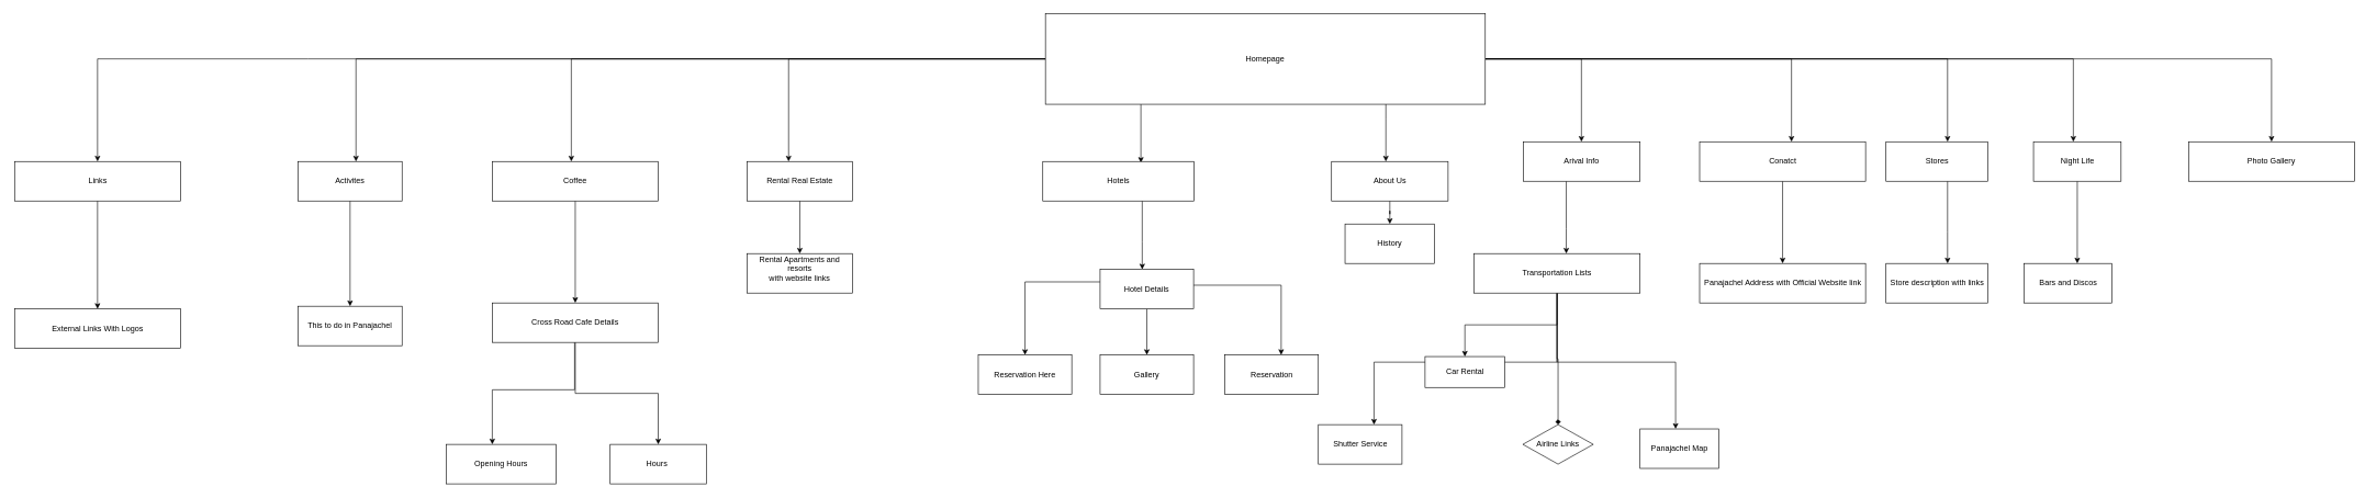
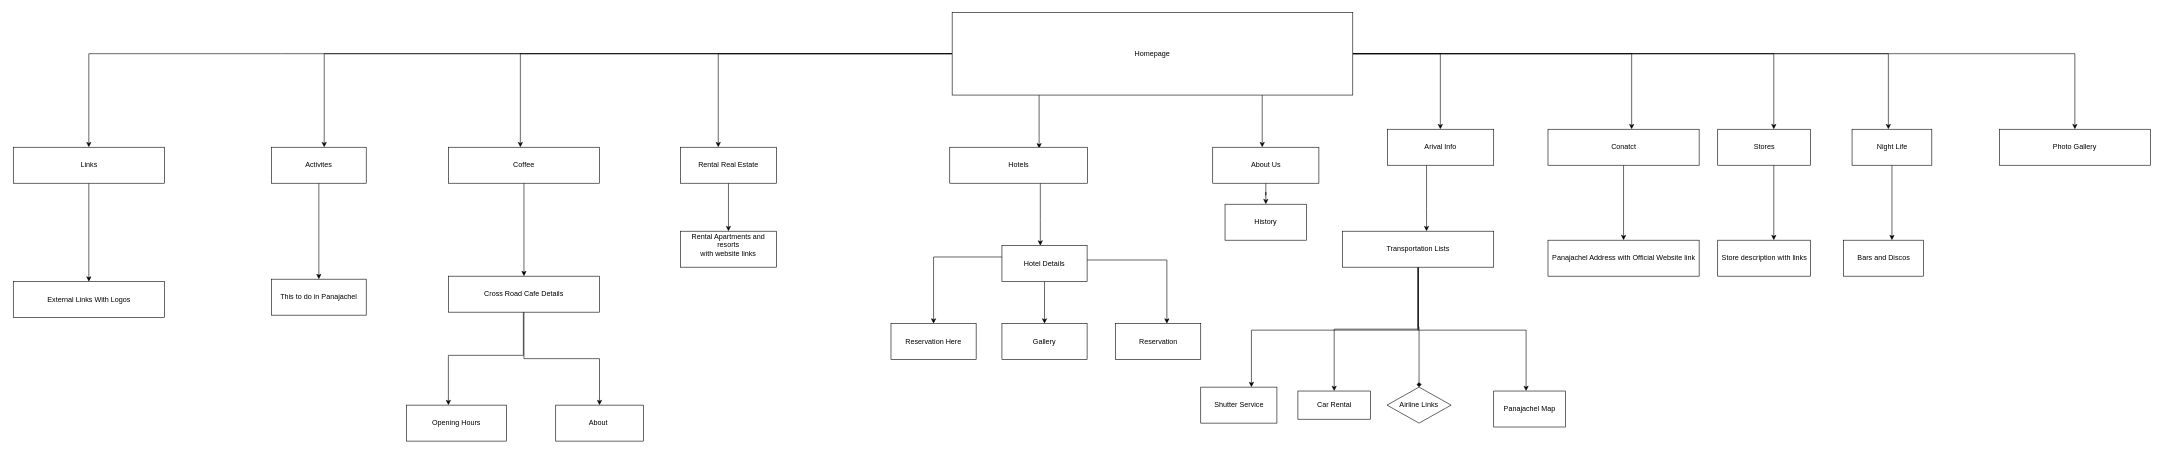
  <mxCell id="0" />
  <mxCell id="1" parent="0" />
  <mxCell id="2" value="" style="edgeStyle=orthogonalEdgeStyle;rounded=0;orthogonalLoop=1;jettySize=auto;html=1;" edge="1" parent="1" source="13" target="61"><mxGeometry relative="1" as="geometry"><Array as="points"><mxPoint x="2103" y="180" /><mxPoint x="2103" y="180" /></Array></mxGeometry></mxCell>
  <mxCell id="3" value="" style="edgeStyle=orthogonalEdgeStyle;rounded=0;orthogonalLoop=1;jettySize=auto;html=1;" edge="1" parent="1" source="13"><mxGeometry relative="1" as="geometry"><mxPoint x="1731" y="247" as="targetPoint" /><Array as="points"><mxPoint x="1731" y="159" /></Array></mxGeometry></mxCell>
  <mxCell id="4" value="" style="edgeStyle=orthogonalEdgeStyle;rounded=0;orthogonalLoop=1;jettySize=auto;html=1;" edge="1" parent="1" source="13" target="41"><mxGeometry relative="1" as="geometry"><Array as="points"><mxPoint x="2400" y="89" /></Array></mxGeometry></mxCell>
  <mxCell id="5" value="" style="edgeStyle=orthogonalEdgeStyle;rounded=0;orthogonalLoop=1;jettySize=auto;html=1;" edge="1" parent="1" source="13" target="38"><mxGeometry relative="1" as="geometry"><Array as="points"><mxPoint x="2956" y="89" /></Array></mxGeometry></mxCell>
  <mxCell id="6" value="" style="edgeStyle=orthogonalEdgeStyle;rounded=0;orthogonalLoop=1;jettySize=auto;html=1;" edge="1" parent="1" source="13" target="35"><mxGeometry relative="1" as="geometry"><Array as="points"><mxPoint x="3147" y="89" /></Array></mxGeometry></mxCell>
  <mxCell id="7" value="" style="edgeStyle=orthogonalEdgeStyle;rounded=0;orthogonalLoop=1;jettySize=auto;html=1;" edge="1" parent="1" source="13" target="32"><mxGeometry relative="1" as="geometry"><Array as="points"><mxPoint x="1196" y="89" /><mxPoint x="1196" y="274" /></Array></mxGeometry></mxCell>
  <mxCell id="8" value="" style="edgeStyle=orthogonalEdgeStyle;rounded=0;orthogonalLoop=1;jettySize=auto;html=1;" edge="1" parent="1" source="13" target="25"><mxGeometry relative="1" as="geometry"><Array as="points"><mxPoint x="866" y="89" /></Array></mxGeometry></mxCell>
  <mxCell id="9" value="" style="edgeStyle=orthogonalEdgeStyle;rounded=0;orthogonalLoop=1;jettySize=auto;html=1;" edge="1" parent="1" source="13" target="22"><mxGeometry relative="1" as="geometry"><Array as="points"><mxPoint x="539" y="89" /><mxPoint x="539" y="279" /><mxPoint x="556" y="279" /></Array></mxGeometry></mxCell>
  <mxCell id="10" value="" style="edgeStyle=orthogonalEdgeStyle;rounded=0;orthogonalLoop=1;jettySize=auto;html=1;" edge="1" parent="1" source="13" target="19"><mxGeometry relative="1" as="geometry"><Array as="points"><mxPoint x="466" y="89" /><mxPoint x="466" y="89" /></Array></mxGeometry></mxCell>
  <mxCell id="11" value="" style="edgeStyle=orthogonalEdgeStyle;rounded=0;orthogonalLoop=1;jettySize=auto;html=1;" edge="1" parent="1" source="13" target="17"><mxGeometry relative="1" as="geometry" /></mxCell>
  <mxCell id="12" value="" style="edgeStyle=orthogonalEdgeStyle;rounded=0;orthogonalLoop=1;jettySize=auto;html=1;" edge="1" parent="1" source="13" target="15"><mxGeometry relative="1" as="geometry"><Array as="points"><mxPoint x="2719" y="89" /></Array></mxGeometry></mxCell>
  <mxCell id="13" value="Homepage" style="rounded=0;whiteSpace=wrap;html=1;" vertex="1" parent="1"><mxGeometry x="1586" y="20" width="668" height="138" as="geometry" /></mxCell>
  <mxCell id="14" value="" style="edgeStyle=orthogonalEdgeStyle;rounded=0;orthogonalLoop=1;jettySize=auto;html=1;" edge="1" parent="1" source="15" target="16"><mxGeometry relative="1" as="geometry" /></mxCell>
  <mxCell id="15" value="Conatct&lt;br&gt;" style="rounded=0;whiteSpace=wrap;html=1;" vertex="1" parent="1"><mxGeometry x="2579.5" y="215" width="252" height="60" as="geometry" /></mxCell>
  <mxCell id="16" value="Panajachel Address with Official Website link&lt;br&gt;" style="rounded=0;whiteSpace=wrap;html=1;" vertex="1" parent="1"><mxGeometry x="2579.5" y="400" width="252" height="60" as="geometry" /></mxCell>
- <mxCell id="17" value="Photo Gallery&lt;br&gt;" style="rounded=0;whiteSpace=wrap;html=1;" vertex="1" parent="1"><mxGeometry x="3322" y="215" width="252" height="60" as="geometry" /></mxCell>
+ <mxCell id="17" value="Photo Gallery&lt;br&gt;" style="rounded=0;whiteSpace=wrap;html=1;" vertex="1" parent="1"><mxGeometry x="3332" y="215" width="252" height="60" as="geometry" /></mxCell>
  <mxCell id="18" value="" style="edgeStyle=orthogonalEdgeStyle;rounded=0;orthogonalLoop=1;jettySize=auto;html=1;" edge="1" parent="1" source="19" target="20"><mxGeometry relative="1" as="geometry" /></mxCell>
  <mxCell id="19" value="Links&lt;br&gt;" style="rounded=0;whiteSpace=wrap;html=1;" vertex="1" parent="1"><mxGeometry x="20.5" y="245" width="252" height="60" as="geometry" /></mxCell>
  <mxCell id="20" value="External Links With Logos&lt;br&gt;" style="rounded=0;whiteSpace=wrap;html=1;" vertex="1" parent="1"><mxGeometry x="20.5" y="469" width="252" height="60" as="geometry" /></mxCell>
  <mxCell id="21" value="" style="edgeStyle=orthogonalEdgeStyle;rounded=0;orthogonalLoop=1;jettySize=auto;html=1;" edge="1" parent="1" source="22" target="23"><mxGeometry relative="1" as="geometry" /></mxCell>
  <mxCell id="22" value="Activites&lt;br&gt;" style="rounded=0;whiteSpace=wrap;html=1;" vertex="1" parent="1"><mxGeometry x="451" y="245" width="158" height="60" as="geometry" /></mxCell>
  <mxCell id="23" value="This to do in Panajachel&lt;br&gt;" style="rounded=0;whiteSpace=wrap;html=1;" vertex="1" parent="1"><mxGeometry x="451" y="465" width="158" height="60" as="geometry" /></mxCell>
  <mxCell id="24" value="" style="edgeStyle=orthogonalEdgeStyle;rounded=0;orthogonalLoop=1;jettySize=auto;html=1;" edge="1" parent="1" source="25" target="28"><mxGeometry relative="1" as="geometry" /></mxCell>
  <mxCell id="25" value="Coffee&lt;br&gt;" style="rounded=0;whiteSpace=wrap;html=1;" vertex="1" parent="1"><mxGeometry x="746" y="245" width="252" height="60" as="geometry" /></mxCell>
  <mxCell id="26" value="" style="edgeStyle=orthogonalEdgeStyle;rounded=0;orthogonalLoop=1;jettySize=auto;html=1;" edge="1" parent="1" source="28" target="30"><mxGeometry relative="1" as="geometry" /></mxCell>
  <mxCell id="27" value="" style="edgeStyle=orthogonalEdgeStyle;rounded=0;orthogonalLoop=1;jettySize=auto;html=1;" edge="1" parent="1" source="28" target="29"><mxGeometry relative="1" as="geometry"><Array as="points"><mxPoint x="871" y="592" /><mxPoint x="746" y="592" /></Array></mxGeometry></mxCell>
  <mxCell id="28" value="Cross Road Cafe Details&lt;br&gt;" style="rounded=0;whiteSpace=wrap;html=1;" vertex="1" parent="1"><mxGeometry x="746" y="460" width="252" height="60" as="geometry" /></mxCell>
  <mxCell id="29" value="Opening Hours&lt;br&gt;" style="rounded=0;whiteSpace=wrap;html=1;" vertex="1" parent="1"><mxGeometry x="676" y="675" width="167" height="60" as="geometry" /></mxCell>
- <mxCell id="30" value="Hours&amp;nbsp;" style="rounded=0;whiteSpace=wrap;html=1;" vertex="1" parent="1"><mxGeometry x="925" y="675" width="146" height="60" as="geometry" /></mxCell>
+ <mxCell id="30" value="About&amp;nbsp;" style="rounded=0;whiteSpace=wrap;html=1;" vertex="1" parent="1"><mxGeometry x="925" y="675" width="146" height="60" as="geometry" /></mxCell>
  <mxCell id="31" value="" style="edgeStyle=orthogonalEdgeStyle;rounded=0;orthogonalLoop=1;jettySize=auto;html=1;" edge="1" parent="1" source="32" target="33"><mxGeometry relative="1" as="geometry" /></mxCell>
  <mxCell id="32" value="Rental Real Estate&lt;br&gt;" style="rounded=0;whiteSpace=wrap;html=1;" vertex="1" parent="1"><mxGeometry x="1133" y="245" width="160" height="60" as="geometry" /></mxCell>
  <mxCell id="33" value="Rental Apartments and resorts&lt;br&gt;with website links&lt;br&gt;&lt;br&gt;" style="rounded=0;whiteSpace=wrap;html=1;" vertex="1" parent="1"><mxGeometry x="1133" y="385" width="160" height="60" as="geometry" /></mxCell>
  <mxCell id="34" value="" style="edgeStyle=orthogonalEdgeStyle;rounded=0;orthogonalLoop=1;jettySize=auto;html=1;" edge="1" parent="1" source="35" target="36"><mxGeometry relative="1" as="geometry"><Array as="points"><mxPoint x="3145" y="409" /></Array></mxGeometry></mxCell>
  <mxCell id="35" value="Night Life&lt;br&gt;" style="rounded=0;whiteSpace=wrap;html=1;" vertex="1" parent="1"><mxGeometry x="3086.5" y="215" width="133" height="60" as="geometry" /></mxCell>
  <mxCell id="36" value="Bars and Discos&lt;br&gt;" style="rounded=0;whiteSpace=wrap;html=1;" vertex="1" parent="1"><mxGeometry x="3072.5" y="400" width="133" height="60" as="geometry" /></mxCell>
  <mxCell id="37" value="" style="edgeStyle=orthogonalEdgeStyle;rounded=0;orthogonalLoop=1;jettySize=auto;html=1;" edge="1" parent="1" source="38" target="39"><mxGeometry relative="1" as="geometry"><Array as="points"><mxPoint x="2956" y="352" /><mxPoint x="2956" y="352" /></Array></mxGeometry></mxCell>
  <mxCell id="38" value="Stores&lt;br&gt;" style="rounded=0;whiteSpace=wrap;html=1;" vertex="1" parent="1"><mxGeometry x="2862.5" y="215" width="155" height="60" as="geometry" /></mxCell>
  <mxCell id="39" value="Store description with links&lt;br&gt;" style="rounded=0;whiteSpace=wrap;html=1;" vertex="1" parent="1"><mxGeometry x="2862.5" y="400" width="155" height="60" as="geometry" /></mxCell>
  <mxCell id="40" value="" style="edgeStyle=orthogonalEdgeStyle;rounded=0;orthogonalLoop=1;jettySize=auto;html=1;" edge="1" parent="1" source="41" target="46"><mxGeometry relative="1" as="geometry"><Array as="points"><mxPoint x="2377" y="347" /><mxPoint x="2377" y="347" /></Array></mxGeometry></mxCell>
  <mxCell id="41" value="Arival Info&lt;br&gt;" style="rounded=0;whiteSpace=wrap;html=1;" vertex="1" parent="1"><mxGeometry x="2312" y="215" width="177" height="60" as="geometry" /></mxCell>
  <mxCell id="42" value="" style="edgeStyle=orthogonalEdgeStyle;rounded=0;orthogonalLoop=1;jettySize=auto;html=1;" edge="1" parent="1" source="46" target="50"><mxGeometry relative="1" as="geometry" /></mxCell>
  <mxCell id="43" value="" style="edgeStyle=orthogonalEdgeStyle;rounded=0;orthogonalLoop=1;jettySize=auto;html=1;endArrow=diamond;" edge="1" parent="1" source="46" target="49"><mxGeometry relative="1" as="geometry" /></mxCell>
  <mxCell id="44" value="" style="edgeStyle=orthogonalEdgeStyle;rounded=0;orthogonalLoop=1;jettySize=auto;html=1;" edge="1" parent="1" source="46" target="48"><mxGeometry relative="1" as="geometry"><Array as="points"><mxPoint x="2363" y="550" /><mxPoint x="2543" y="550" /></Array></mxGeometry></mxCell>
  <mxCell id="45" value="" style="edgeStyle=orthogonalEdgeStyle;rounded=0;orthogonalLoop=1;jettySize=auto;html=1;" edge="1" parent="1" source="46" target="47"><mxGeometry relative="1" as="geometry"><Array as="points"><mxPoint x="2363" y="550" /><mxPoint x="2085" y="550" /></Array></mxGeometry></mxCell>
  <mxCell id="46" value="Transportation Lists&lt;br&gt;" style="rounded=0;whiteSpace=wrap;html=1;" vertex="1" parent="1"><mxGeometry x="2237" y="385" width="252" height="60" as="geometry" /></mxCell>
  <mxCell id="47" value="Shutter Service" style="rounded=0;whiteSpace=wrap;html=1;" vertex="1" parent="1"><mxGeometry x="2000.5" y="645" width="127" height="60" as="geometry" /></mxCell>
  <mxCell id="48" value="Panajachel Map&lt;br&gt;" style="rounded=0;whiteSpace=wrap;html=1;" vertex="1" parent="1"><mxGeometry x="2489" y="651.5" width="120" height="60" as="geometry" /></mxCell>
  <mxCell id="49" value="Airline Links&lt;br&gt;" style="rhombus;whiteSpace=wrap;html=1;" vertex="1" parent="1"><mxGeometry x="2311" y="645" width="107" height="60" as="geometry" /></mxCell>
- <mxCell id="50" value="Car Rental&lt;br&gt;" style="rounded=0;whiteSpace=wrap;html=1;" vertex="1" parent="1"><mxGeometry x="2162.5" y="541.5" width="121" height="47" as="geometry" /></mxCell>
+ <mxCell id="50" value="Car Rental&lt;br&gt;" style="rounded=0;whiteSpace=wrap;html=1;" vertex="1" parent="1"><mxGeometry x="2162.5" y="651.5" width="121" height="47" as="geometry" /></mxCell>
  <mxCell id="51" value="" style="edgeStyle=orthogonalEdgeStyle;rounded=0;orthogonalLoop=1;jettySize=auto;html=1;" edge="1" parent="1" source="52" target="56"><mxGeometry relative="1" as="geometry"><Array as="points"><mxPoint x="1733" y="367" /><mxPoint x="1733" y="367" /></Array></mxGeometry></mxCell>
  <mxCell id="52" value="Hotels" style="rounded=0;whiteSpace=wrap;html=1;" vertex="1" parent="1"><mxGeometry x="1582" y="245" width="230" height="60" as="geometry" /></mxCell>
  <mxCell id="53" value="" style="edgeStyle=orthogonalEdgeStyle;rounded=0;orthogonalLoop=1;jettySize=auto;html=1;" edge="1" parent="1" source="56" target="59"><mxGeometry relative="1" as="geometry" /></mxCell>
  <mxCell id="54" value="" style="edgeStyle=orthogonalEdgeStyle;rounded=0;orthogonalLoop=1;jettySize=auto;html=1;" edge="1" parent="1" source="56" target="58"><mxGeometry relative="1" as="geometry"><Array as="points"><mxPoint x="1740" y="428" /><mxPoint x="1555" y="428" /></Array></mxGeometry></mxCell>
  <mxCell id="55" value="" style="edgeStyle=orthogonalEdgeStyle;rounded=0;orthogonalLoop=1;jettySize=auto;html=1;" edge="1" parent="1" source="56" target="57"><mxGeometry relative="1" as="geometry"><Array as="points"><mxPoint x="1944" y="433" /></Array></mxGeometry></mxCell>
  <mxCell id="56" value="Hotel Details&lt;br&gt;" style="rounded=0;whiteSpace=wrap;html=1;" vertex="1" parent="1"><mxGeometry x="1669" y="409" width="142" height="60" as="geometry" /></mxCell>
  <mxCell id="57" value="Reservation&lt;br&gt;" style="rounded=0;whiteSpace=wrap;html=1;" vertex="1" parent="1"><mxGeometry x="1858.5" y="539" width="142" height="60" as="geometry" /></mxCell>
  <mxCell id="58" value="Reservation Here" style="rounded=0;whiteSpace=wrap;html=1;" vertex="1" parent="1"><mxGeometry x="1484" y="539" width="142" height="60" as="geometry" /></mxCell>
  <mxCell id="59" value="Gallery&lt;br&gt;" style="rounded=0;whiteSpace=wrap;html=1;" vertex="1" parent="1"><mxGeometry x="1669" y="539" width="142" height="60" as="geometry" /></mxCell>
  <mxCell id="60" value="" style="edgeStyle=orthogonalEdgeStyle;rounded=0;orthogonalLoop=1;jettySize=auto;html=1;" edge="1" parent="1" source="61" target="62"><mxGeometry relative="1" as="geometry" /></mxCell>
  <mxCell id="61" value="About Us" style="rounded=0;whiteSpace=wrap;html=1;" vertex="1" parent="1"><mxGeometry x="2020.5" y="245" width="177" height="60" as="geometry" /></mxCell>
  <mxCell id="62" value="History&lt;br&gt;" style="rounded=0;whiteSpace=wrap;html=1;" vertex="1" parent="1"><mxGeometry x="2041" y="340" width="136" height="60" as="geometry" /></mxCell>
